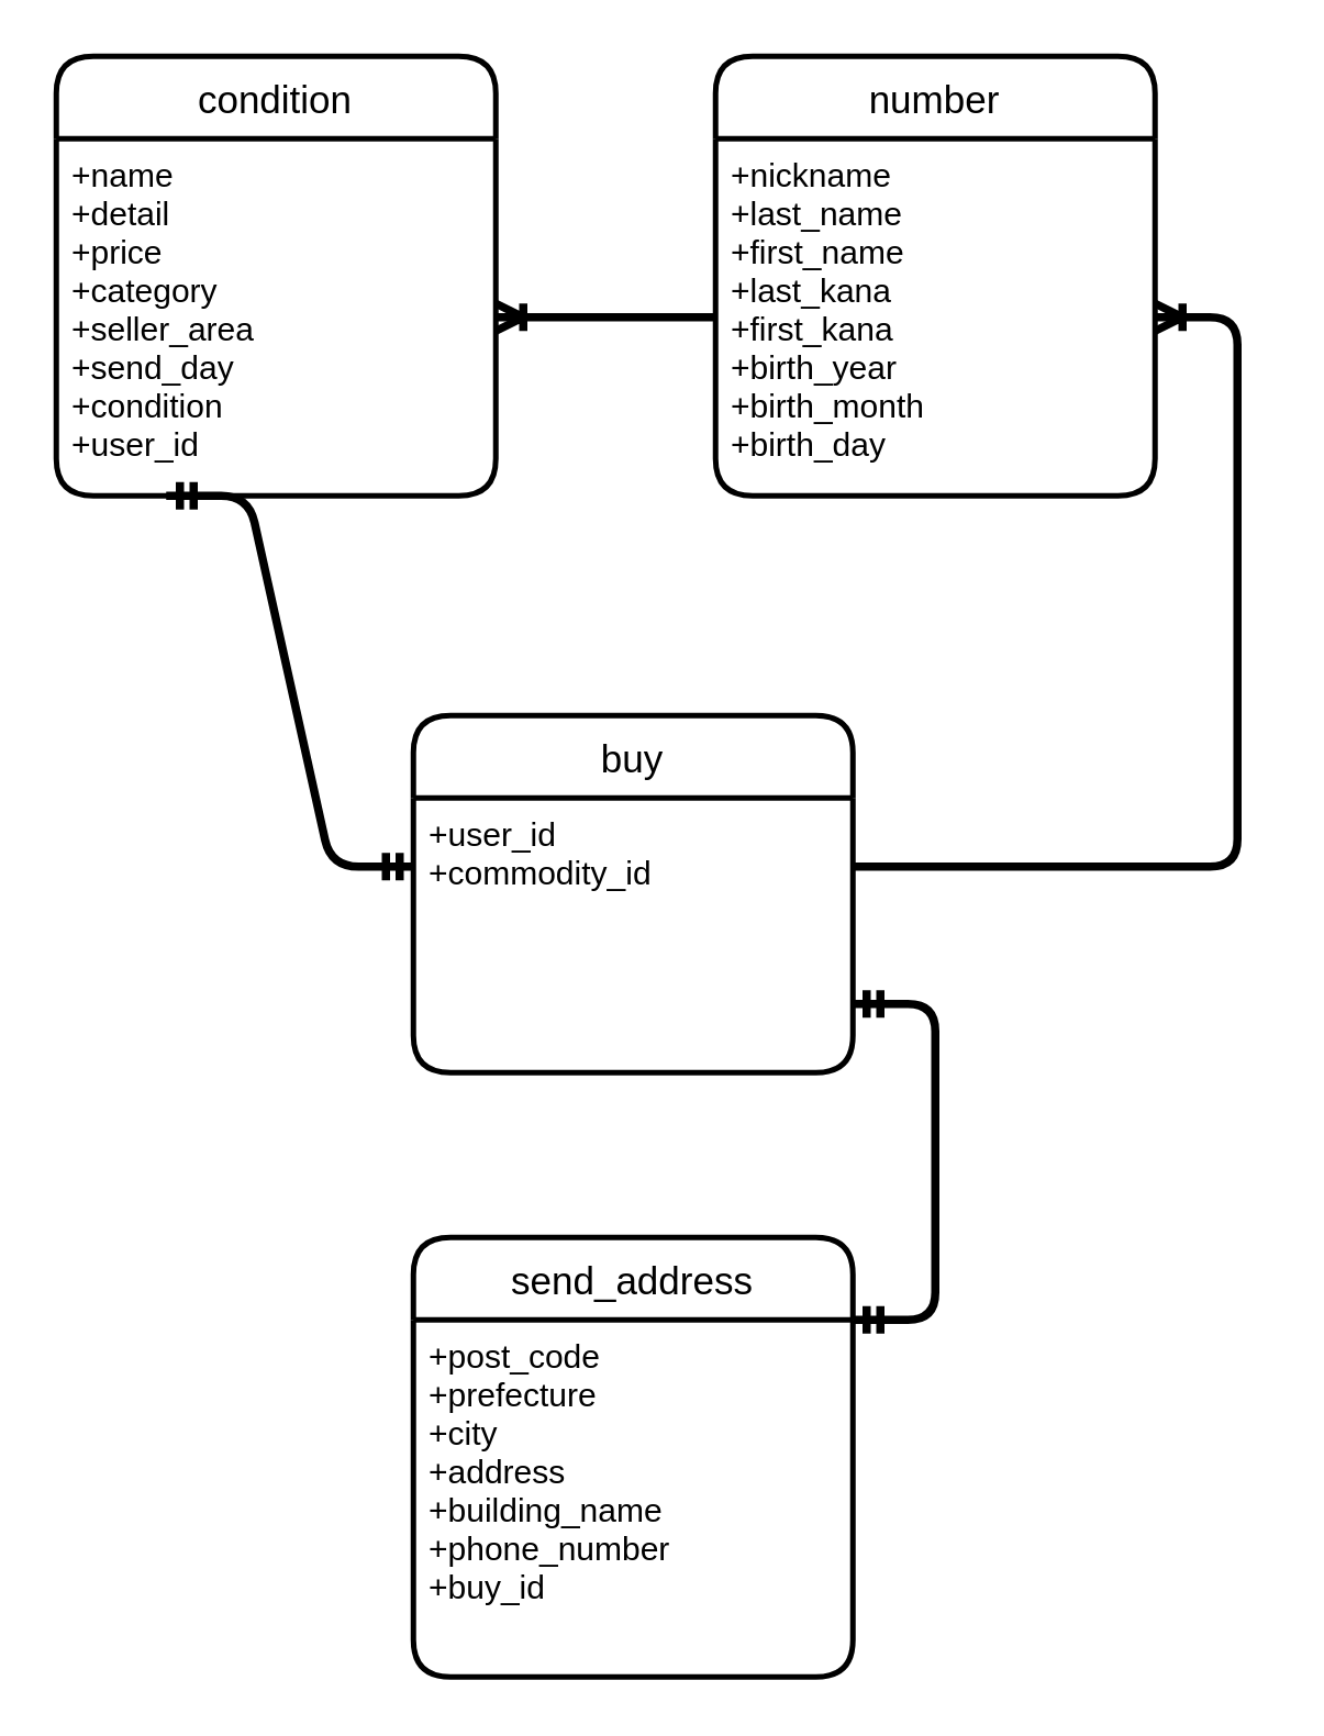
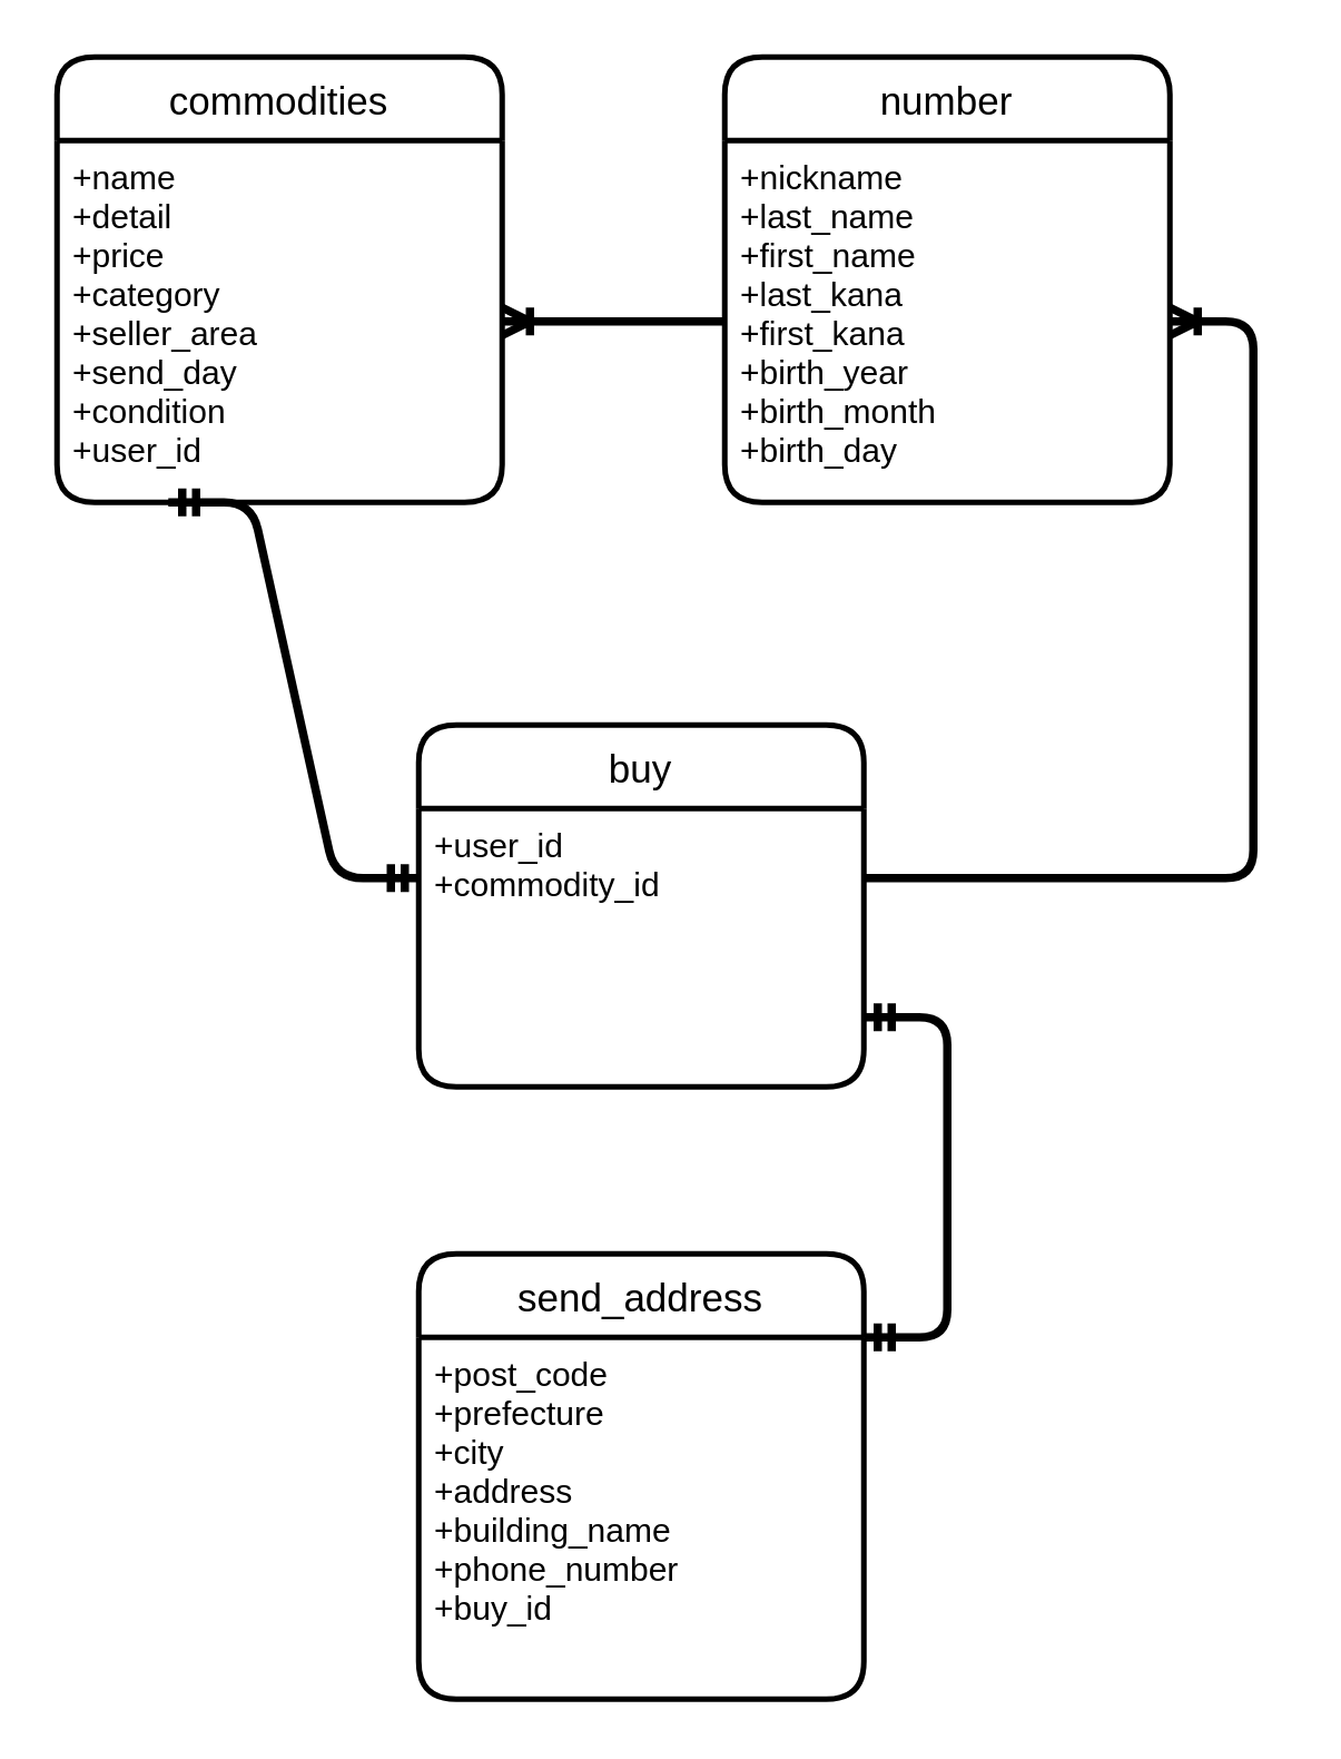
  <mxCell id="0" />
  <mxCell id="1" parent="0" />
  <mxCell id="2" value="buy" style="swimlane;childLayout=stackLayout;horizontal=1;startSize=30;horizontalStack=0;rounded=1;fontSize=14;fontStyle=0;strokeWidth=2;resizeParent=0;resizeLast=1;shadow=0;dashed=0;align=center;" parent="1" vertex="1"><mxGeometry x="150" y="260" width="160" height="130" as="geometry" /></mxCell>
  <mxCell id="3" value="+user_id&#10;+commodity_id" style="align=left;strokeColor=none;fillColor=none;spacingLeft=4;fontSize=12;verticalAlign=top;resizable=0;rotatable=0;part=1;" parent="2" vertex="1"><mxGeometry y="30" width="160" height="100" as="geometry" /></mxCell>
- <mxCell id="4" value="condition" style="swimlane;childLayout=stackLayout;horizontal=1;startSize=30;horizontalStack=0;rounded=1;fontSize=14;fontStyle=0;strokeWidth=2;resizeParent=0;resizeLast=1;shadow=0;dashed=0;align=center;" parent="1" vertex="1"><mxGeometry x="20" y="20" width="160" height="160" as="geometry" /></mxCell>
+ <mxCell id="4" value="commodities" style="swimlane;childLayout=stackLayout;horizontal=1;startSize=30;horizontalStack=0;rounded=1;fontSize=14;fontStyle=0;strokeWidth=2;resizeParent=0;resizeLast=1;shadow=0;dashed=0;align=center;" parent="1" vertex="1"><mxGeometry x="20" y="20" width="160" height="160" as="geometry" /></mxCell>
  <mxCell id="5" value="+name&#10;+detail&#10;+price&#10;+category&#10;+seller_area&#10;+send_day&#10;+condition&#10;+user_id&#10;" style="align=left;strokeColor=none;fillColor=none;spacingLeft=4;fontSize=12;verticalAlign=top;resizable=0;rotatable=0;part=1;" parent="4" vertex="1"><mxGeometry y="30" width="160" height="130" as="geometry" /></mxCell>
  <mxCell id="6" value="number" style="swimlane;childLayout=stackLayout;horizontal=1;startSize=30;horizontalStack=0;rounded=1;fontSize=14;fontStyle=0;strokeWidth=2;resizeParent=0;resizeLast=1;shadow=0;dashed=0;align=center;" parent="1" vertex="1"><mxGeometry x="260" y="20" width="160" height="160" as="geometry" /></mxCell>
  <mxCell id="7" value="+nickname&#10;+last_name&#10;+first_name&#10;+last_kana&#10;+first_kana&#10;+birth_year&#10;+birth_month&#10;+birth_day" style="align=left;strokeColor=none;fillColor=none;spacingLeft=4;fontSize=12;verticalAlign=top;resizable=0;rotatable=0;part=1;" parent="6" vertex="1"><mxGeometry y="30" width="160" height="130" as="geometry" /></mxCell>
  <mxCell id="8" value="send_address" style="swimlane;childLayout=stackLayout;horizontal=1;startSize=30;horizontalStack=0;rounded=1;fontSize=14;fontStyle=0;strokeWidth=2;resizeParent=0;resizeLast=1;shadow=0;dashed=0;align=center;" parent="1" vertex="1"><mxGeometry x="150" y="450" width="160" height="160" as="geometry" /></mxCell>
  <mxCell id="9" value="+post_code&#10;+prefecture&#10;+city&#10;+address&#10;+building_name&#10;+phone_number&#10;+buy_id" style="align=left;strokeColor=none;fillColor=none;spacingLeft=4;fontSize=12;verticalAlign=top;resizable=0;rotatable=0;part=1;" parent="8" vertex="1"><mxGeometry y="30" width="160" height="130" as="geometry" /></mxCell>
  <mxCell id="10" value="" style="edgeStyle=entityRelationEdgeStyle;fontSize=12;html=1;endArrow=ERoneToMany;strokeWidth=3;exitX=0;exitY=0.5;exitDx=0;exitDy=0;" parent="1" source="7" target="5" edge="1"><mxGeometry width="100" height="100" relative="1" as="geometry"><mxPoint x="160" y="350" as="sourcePoint" /><mxPoint x="260" y="250" as="targetPoint" /></mxGeometry></mxCell>
  <mxCell id="11" value="" style="edgeStyle=entityRelationEdgeStyle;fontSize=12;html=1;endArrow=ERmandOne;startArrow=ERmandOne;strokeWidth=3;entryX=1;entryY=0.75;entryDx=0;entryDy=0;exitX=1;exitY=0;exitDx=0;exitDy=0;" parent="1" source="9" target="3" edge="1"><mxGeometry width="100" height="100" relative="1" as="geometry"><mxPoint x="460" y="470" as="sourcePoint" /><mxPoint x="260" y="250" as="targetPoint" /></mxGeometry></mxCell>
  <mxCell id="12" value="" style="edgeStyle=entityRelationEdgeStyle;fontSize=12;html=1;endArrow=ERmandOne;startArrow=ERmandOne;strokeWidth=3;exitX=0.25;exitY=1;exitDx=0;exitDy=0;entryX=0;entryY=0.25;entryDx=0;entryDy=0;" parent="1" source="5" target="3" edge="1"><mxGeometry width="100" height="100" relative="1" as="geometry"><mxPoint x="-40" y="120" as="sourcePoint" /><mxPoint x="20" y="315" as="targetPoint" /></mxGeometry></mxCell>
  <mxCell id="13" style="edgeStyle=none;html=1;fontSize=20;strokeWidth=3;" parent="1" edge="1"><mxGeometry relative="1" as="geometry"><mxPoint x="420" y="335" as="targetPoint" /><mxPoint x="420" y="335" as="sourcePoint" /></mxGeometry></mxCell>
  <mxCell id="14" value="" style="edgeStyle=entityRelationEdgeStyle;fontSize=12;html=1;endArrow=ERoneToMany;strokeWidth=3;exitX=1;exitY=0.25;exitDx=0;exitDy=0;" edge="1" parent="1" source="3" target="7"><mxGeometry width="100" height="100" relative="1" as="geometry"><mxPoint x="410" y="360" as="sourcePoint" /><mxPoint x="480" y="240" as="targetPoint" /><Array as="points"><mxPoint x="460" y="320" /></Array></mxGeometry></mxCell>
